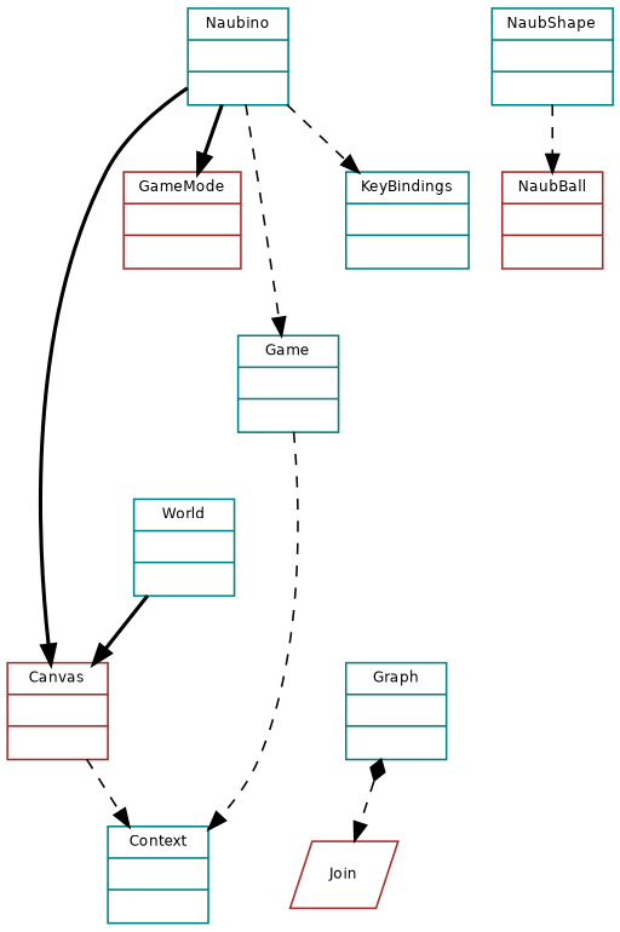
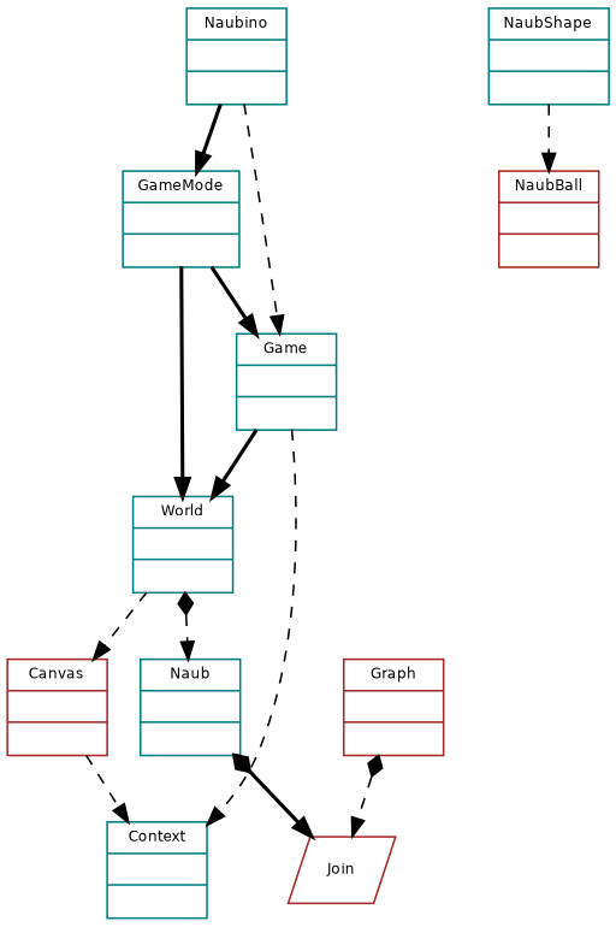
  digraph {
    fontname="Bitstream Vera Sans"
    fontsize=8
    node [color=teal fontname="Bitstream Vera Sans" fontsize=8 shape=record]
    edge [arrowhead=normal arrowtail=none dir=both fontname="Bitstream Vera Sans" fontsize=8 style=dashed]
    n1 [label="{Naubino||}"]
    n2 [label="{Game||}"]
    n3 [color=brown label="{Canvas||}"]
-   n4 [label="{KeyBindings||}"]
-   n5 [color=brown label="{GameMode||}"]
+   n5 [label="{GameMode||}"]
    n6 [label="{Context||}"]
    n7 [label="{World||}"]
-   n9 [label="{Graph||}"]
+   n8 [label="{Naub||}"]
+   n9 [color=brown label="{Graph||}"]
    Join [color=brown shape=parallelogram]
    n11 [label="{NaubShape||}"]
    n12 [color=brown label="{NaubBall||}"]
    n1 -> n2
-   n1 -> n3 [style=bold]
-   n1 -> n4
    n1 -> n5 [style=bold]
    n2 -> n6
+   n2 -> n7 [style=bold]
    n3 -> n6
-   n7 -> n3 [style=bold]
+   n5 -> n2 [style=bold]
+   n5 -> n7 [style=bold]
+   n7 -> n3
+   n7 -> n8 [arrowtail=diamond]
+   n8 -> Join [arrowtail=diamond style=bold]
    n9 -> Join [arrowtail=diamond]
    n11 -> n12
  }
